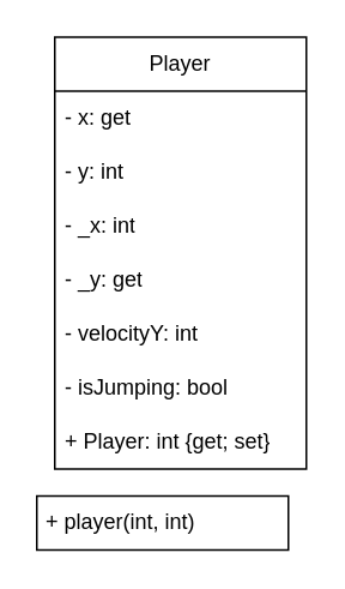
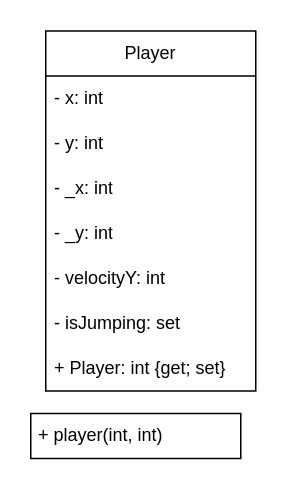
  <mxCell id="0" />
  <mxCell id="1" parent="0" />
  <mxCell id="2" value="Player" style="swimlane;fontStyle=0;childLayout=stackLayout;horizontal=1;startSize=30;horizontalStack=0;resizeParent=1;resizeParentMax=0;resizeLast=0;collapsible=1;marginBottom=0;whiteSpace=wrap;html=1;" vertex="1" parent="1"><mxGeometry x="30" y="20" width="140" height="240" as="geometry"><mxRectangle x="250" y="260" width="70" height="30" as="alternateBounds" /></mxGeometry></mxCell>
- <mxCell id="3" value="- x: get" style="text;strokeColor=none;fillColor=none;align=left;verticalAlign=middle;spacingLeft=4;spacingRight=4;overflow=hidden;points=[[0,0.5],[1,0.5]];portConstraint=eastwest;rotatable=0;whiteSpace=wrap;html=1;" vertex="1" parent="2"><mxGeometry y="30" width="140" height="30" as="geometry" /></mxCell>
+ <mxCell id="3" value="- x: int" style="text;strokeColor=none;fillColor=none;align=left;verticalAlign=middle;spacingLeft=4;spacingRight=4;overflow=hidden;points=[[0,0.5],[1,0.5]];portConstraint=eastwest;rotatable=0;whiteSpace=wrap;html=1;" vertex="1" parent="2"><mxGeometry y="30" width="140" height="30" as="geometry" /></mxCell>
  <mxCell id="4" value="- y: int" style="text;strokeColor=none;fillColor=none;align=left;verticalAlign=middle;spacingLeft=4;spacingRight=4;overflow=hidden;points=[[0,0.5],[1,0.5]];portConstraint=eastwest;rotatable=0;whiteSpace=wrap;html=1;" vertex="1" parent="2"><mxGeometry y="60" width="140" height="30" as="geometry" /></mxCell>
  <mxCell id="5" value="- _x: int" style="text;strokeColor=none;fillColor=none;align=left;verticalAlign=middle;spacingLeft=4;spacingRight=4;overflow=hidden;points=[[0,0.5],[1,0.5]];portConstraint=eastwest;rotatable=0;whiteSpace=wrap;html=1;" vertex="1" parent="2"><mxGeometry y="90" width="140" height="30" as="geometry" /></mxCell>
- <mxCell id="6" value="- _y: get" style="text;strokeColor=none;fillColor=none;align=left;verticalAlign=middle;spacingLeft=4;spacingRight=4;overflow=hidden;points=[[0,0.5],[1,0.5]];portConstraint=eastwest;rotatable=0;whiteSpace=wrap;html=1;" vertex="1" parent="2"><mxGeometry y="120" width="140" height="30" as="geometry" /></mxCell>
+ <mxCell id="6" value="- _y: int" style="text;strokeColor=none;fillColor=none;align=left;verticalAlign=middle;spacingLeft=4;spacingRight=4;overflow=hidden;points=[[0,0.5],[1,0.5]];portConstraint=eastwest;rotatable=0;whiteSpace=wrap;html=1;" vertex="1" parent="2"><mxGeometry y="120" width="140" height="30" as="geometry" /></mxCell>
  <mxCell id="7" value="- velocityY: int" style="text;strokeColor=none;fillColor=none;align=left;verticalAlign=middle;spacingLeft=4;spacingRight=4;overflow=hidden;points=[[0,0.5],[1,0.5]];portConstraint=eastwest;rotatable=0;whiteSpace=wrap;html=1;" vertex="1" parent="2"><mxGeometry y="150" width="140" height="30" as="geometry" /></mxCell>
- <mxCell id="8" value="- isJumping: bool" style="text;strokeColor=none;fillColor=none;align=left;verticalAlign=middle;spacingLeft=4;spacingRight=4;overflow=hidden;points=[[0,0.5],[1,0.5]];portConstraint=eastwest;rotatable=0;whiteSpace=wrap;html=1;" vertex="1" parent="2"><mxGeometry y="180" width="140" height="30" as="geometry" /></mxCell>
+ <mxCell id="8" value="- isJumping: set" style="text;strokeColor=none;fillColor=none;align=left;verticalAlign=middle;spacingLeft=4;spacingRight=4;overflow=hidden;points=[[0,0.5],[1,0.5]];portConstraint=eastwest;rotatable=0;whiteSpace=wrap;html=1;" vertex="1" parent="2"><mxGeometry y="180" width="140" height="30" as="geometry" /></mxCell>
  <mxCell id="9" value="+ Player: int {get; set}" style="text;strokeColor=none;fillColor=none;align=left;verticalAlign=middle;spacingLeft=4;spacingRight=4;overflow=hidden;points=[[0,0.5],[1,0.5]];portConstraint=eastwest;rotatable=0;whiteSpace=wrap;html=1;" vertex="1" parent="2"><mxGeometry y="210" width="140" height="30" as="geometry" /></mxCell>
  <mxCell id="10" value="&amp;nbsp;+ player(int, int)" style="rounded=0;whiteSpace=wrap;html=1;fillColor=none;align=left;" vertex="1" parent="1"><mxGeometry x="20" y="275" width="140" height="30" as="geometry" /></mxCell>
